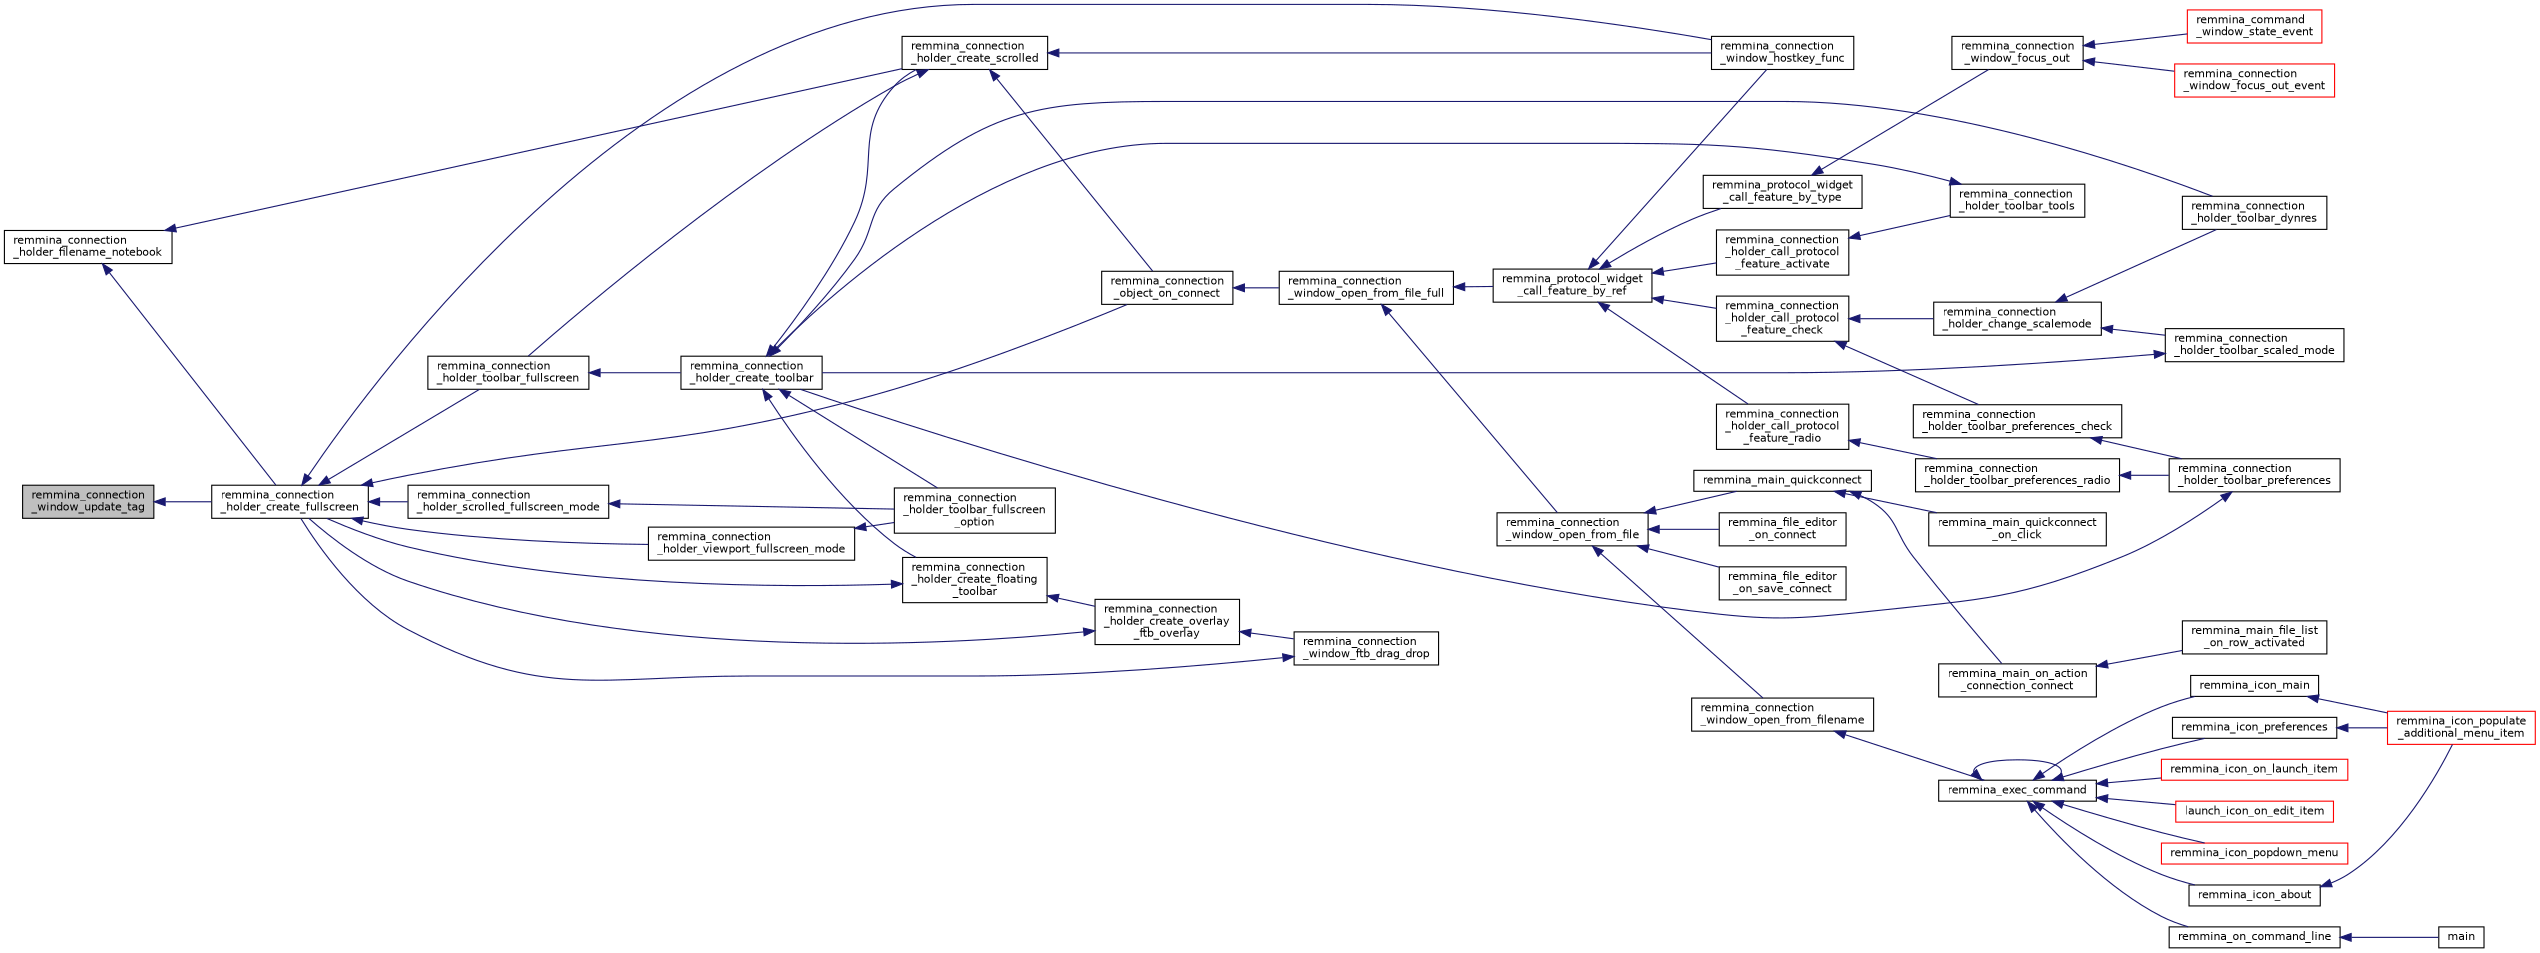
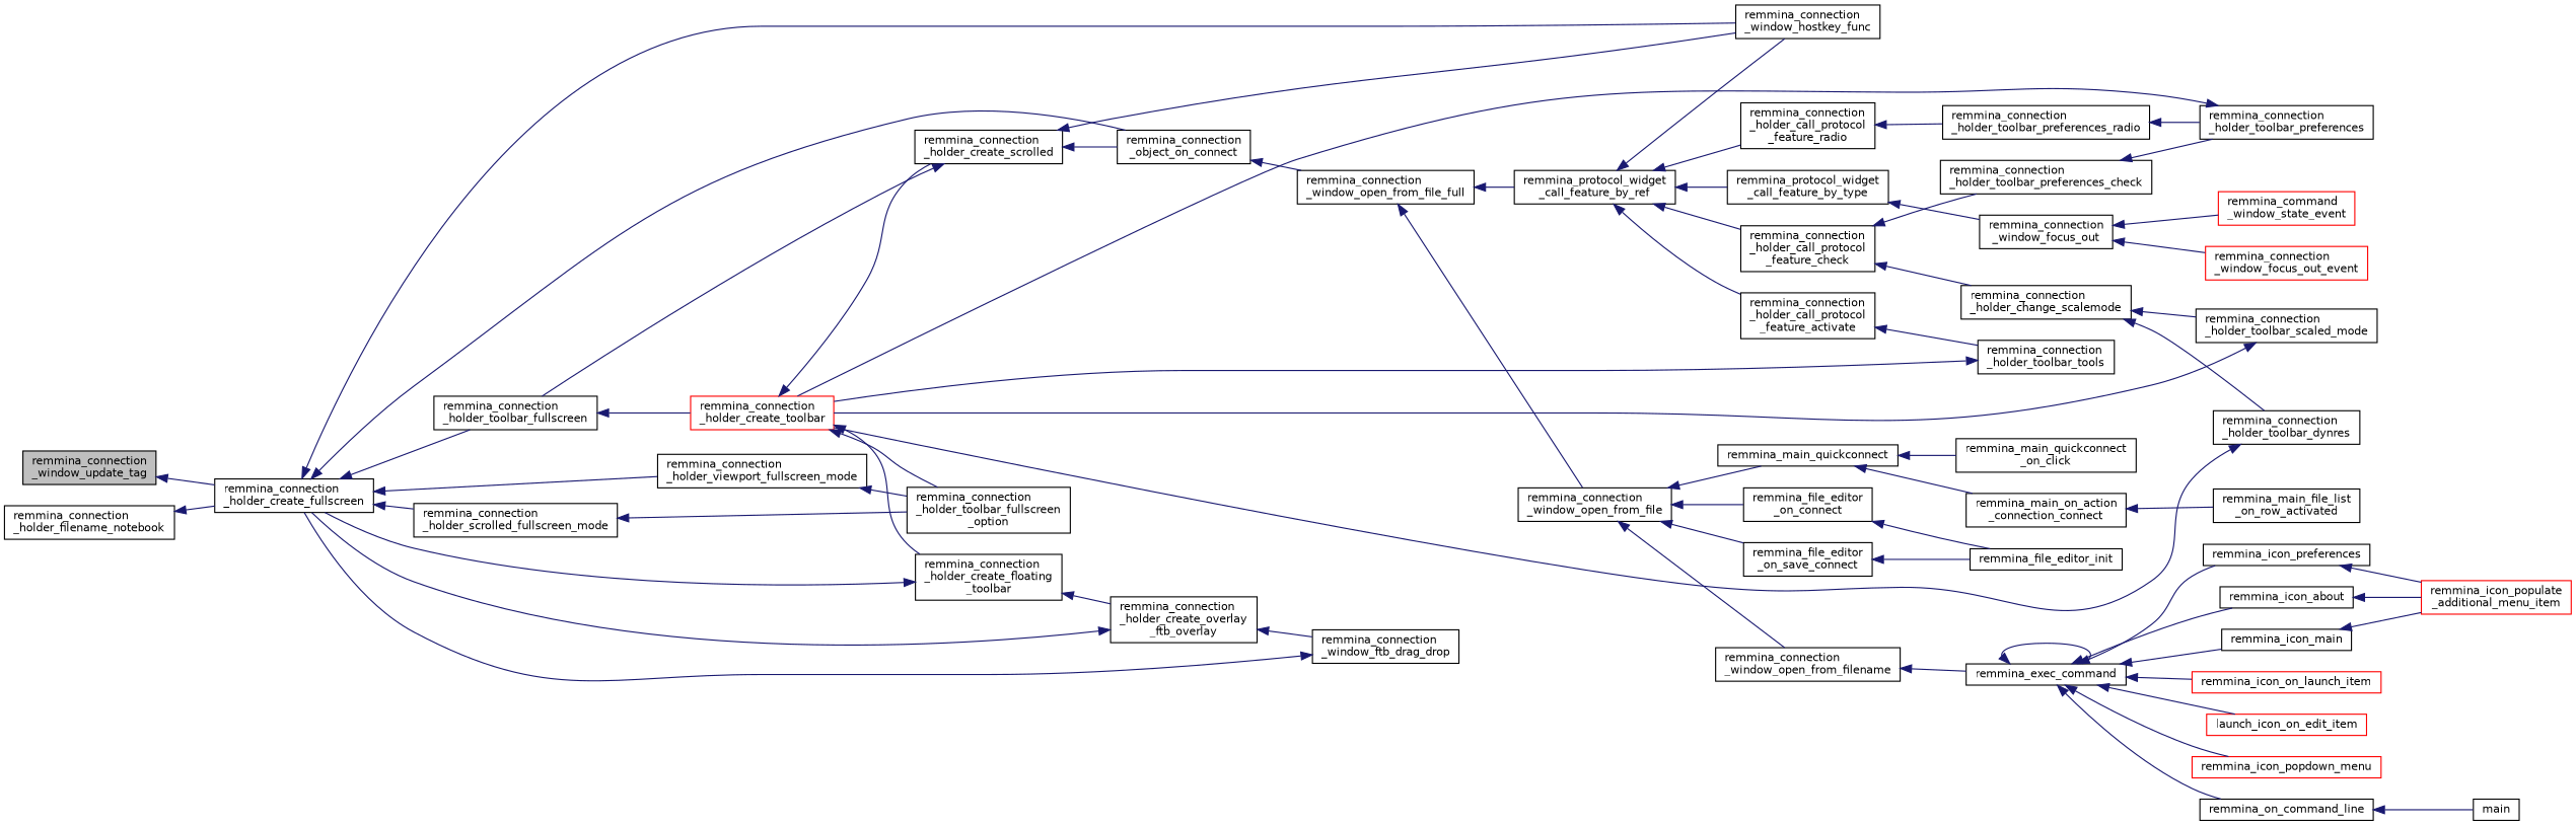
  digraph {
    rankdir=LR
    node [color=black fillcolor=white fontname=Helvetica fontsize=10 shape=record style=filled]
    edge [color=midnightblue dir=back fontname=Helvetica fontsize=10 labelfontname=Helvetica labelfontsize=10 style=solid]
    n1 [fillcolor=grey75 fontcolor=black height=0.2 label="remmina_connection\l_window_update_tag" width=0.4]
    n2 [height=0.2 label="remmina_connection\l_holder_create_fullscreen" width=0.4]
    n3 [height=0.2 label="remmina_connection\l_holder_create_scrolled" width=0.4]
    n4 [height=0.2 label="remmina_connection\l_holder_toolbar_fullscreen" width=0.4]
    n5 [height=0.2 label="remmina_connection\l_window_hostkey_func" width=0.4]
    n6 [height=0.2 label="remmina_connection\l_object_on_connect" width=0.4]
    n7 [height=0.2 label="remmina_connection\l_holder_viewport_fullscreen_mode" width=0.4]
    n8 [height=0.2 label="remmina_connection\l_holder_scrolled_fullscreen_mode" width=0.4]
-   n9 [height=0.2 label="remmina_connection\l_holder_create_toolbar" width=0.4]
+   n9 [color=red height=0.2 label="remmina_connection\l_holder_create_toolbar" width=0.4]
    n10 [height=0.2 label="remmina_connection\l_window_open_from_file_full" width=0.4]
    n11 [height=0.2 label="remmina_connection\l_holder_create_floating\l_toolbar" width=0.4]
    n12 [height=0.2 label="remmina_connection\l_holder_toolbar_fullscreen\l_option" width=0.4]
    n13 [height=0.2 label="remmina_connection\l_holder_create_overlay\l_ftb_overlay" width=0.4]
    n14 [height=0.2 label="remmina_connection\l_window_ftb_drag_drop" width=0.4]
    n15 [height=0.2 label="remmina_connection\l_window_open_from_file" width=0.4]
    n16 [height=0.2 label="remmina_protocol_widget\l_call_feature_by_ref" width=0.4]
    n17 [height=0.2 label="remmina_connection\l_window_open_from_filename" width=0.4]
    n18 [height=0.2 label="remmina_file_editor\l_on_connect" width=0.4]
    n19 [height=0.2 label="remmina_file_editor\l_on_save_connect" width=0.4]
    n20 [height=0.2 label=remmina_main_quickconnect width=0.4]
    n21 [height=0.2 label="remmina_connection\l_holder_call_protocol\l_feature_radio" width=0.4]
    n22 [height=0.2 label="remmina_connection\l_holder_call_protocol\l_feature_check" width=0.4]
    n23 [height=0.2 label="remmina_connection\l_holder_call_protocol\l_feature_activate" width=0.4]
    n24 [height=0.2 label="remmina_protocol_widget\l_call_feature_by_type" width=0.4]
    n25 [height=0.2 label=remmina_exec_command width=0.4]
+   n26 [height=0.2 label=remmina_file_editor_init width=0.4]
    n27 [height=0.2 label="remmina_main_on_action\l_connection_connect" width=0.4]
    n28 [height=0.2 label="remmina_main_quickconnect\l_on_click" width=0.4]
    n29 [height=0.2 label=remmina_on_command_line width=0.4]
    n30 [height=0.2 label=remmina_icon_main width=0.4]
    n31 [height=0.2 label=remmina_icon_preferences width=0.4]
    n32 [height=0.2 label=remmina_icon_about width=0.4]
    n33 [color=red height=0.2 label=remmina_icon_on_launch_item width=0.4]
    n34 [color=red height=0.2 label=launch_icon_on_edit_item width=0.4]
    n35 [color=red height=0.2 label=remmina_icon_popdown_menu width=0.4]
    n36 [height=0.2 label="remmina_main_file_list\l_on_row_activated" width=0.4]
    n37 [height=0.2 label=main width=0.4]
    n38 [color=red height=0.2 label="remmina_icon_populate\l_additional_menu_item" width=0.4]
    n39 [height=0.2 label="remmina_connection\l_holder_toolbar_preferences_radio" width=0.4]
    n40 [height=0.2 label="remmina_connection\l_holder_toolbar_preferences_check" width=0.4]
    n41 [height=0.2 label="remmina_connection\l_holder_change_scalemode" width=0.4]
    n42 [height=0.2 label="remmina_connection\l_holder_toolbar_tools" width=0.4]
    n43 [height=0.2 label="remmina_connection\l_window_focus_out" width=0.4]
    n44 [height=0.2 label="remmina_connection\l_holder_toolbar_preferences" width=0.4]
    n45 [height=0.2 label="remmina_connection\l_holder_toolbar_dynres" width=0.4]
    n46 [height=0.2 label="remmina_connection\l_holder_toolbar_scaled_mode" width=0.4]
    n47 [color=red height=0.2 label="remmina_connection\l_window_focus_out_event" width=0.4]
    n48 [color=red height=0.2 label="remmina_command\l_window_state_event" width=0.4]
    n49 [height=0.2 label="remmina_connection\l_holder_filename_notebook" width=0.4]
    n1 -> n2
    n2 -> n4
    n2 -> n5
    n2 -> n6
    n2 -> n7
    n2 -> n8
    n3 -> n4
    n3 -> n5
    n3 -> n6
    n4 -> n9
    n6 -> n10
    n7 -> n12
    n8 -> n12
    n9 -> n3
    n9 -> n11
    n9 -> n12
    n10 -> n15
    n10 -> n16
    n11 -> n2
    n11 -> n13
    n13 -> n2
    n13 -> n14
    n14 -> n2
    n15 -> n17
    n15 -> n18
    n15 -> n19
    n15 -> n20
    n16 -> n5
    n16 -> n21
    n16 -> n22
    n16 -> n23
    n16 -> n24
    n17 -> n25
+   n18 -> n26
+   n19 -> n26
    n20 -> n27
    n20 -> n28
    n21 -> n39
    n22 -> n40
    n22 -> n41
    n23 -> n42
    n24 -> n43
    n25 -> n25
    n25 -> n29
    n25 -> n30
    n25 -> n31
    n25 -> n32
    n25 -> n33
    n25 -> n34
    n25 -> n35
    n27 -> n36
    n29 -> n37
    n30 -> n38
    n31 -> n38
    n32 -> n38
    n39 -> n44
    n40 -> n44
    n41 -> n45
    n41 -> n46
    n42 -> n9
    n43 -> n47
    n43 -> n48
    n44 -> n9
-   n9 -> n45
+   n45 -> n9
    n46 -> n9
    n49 -> n2
-   n49 -> n3
  }
